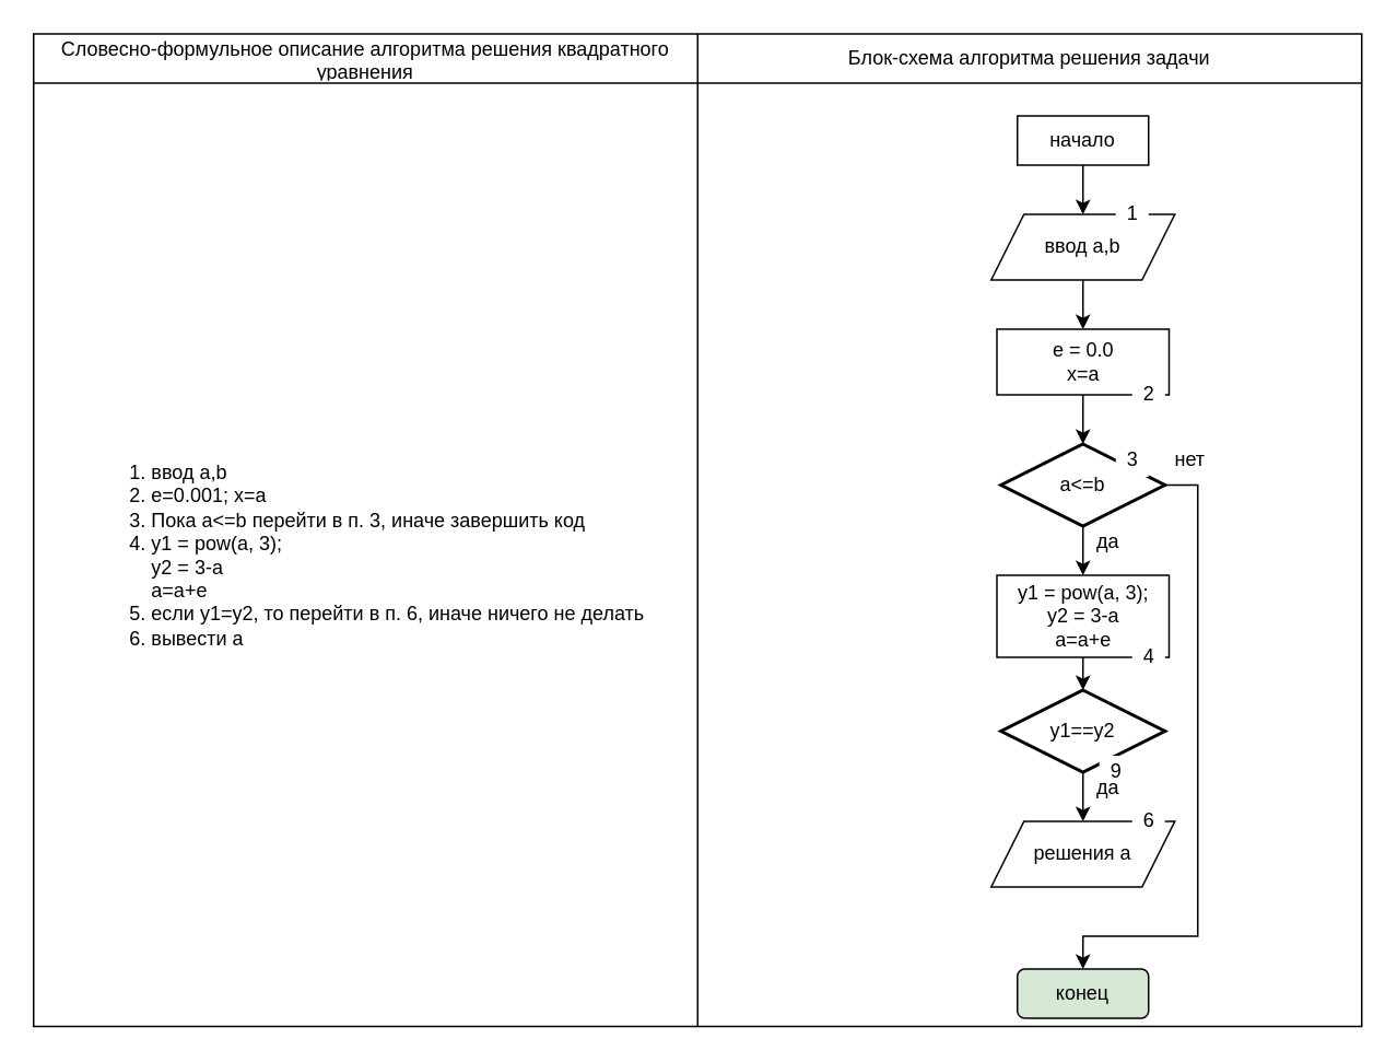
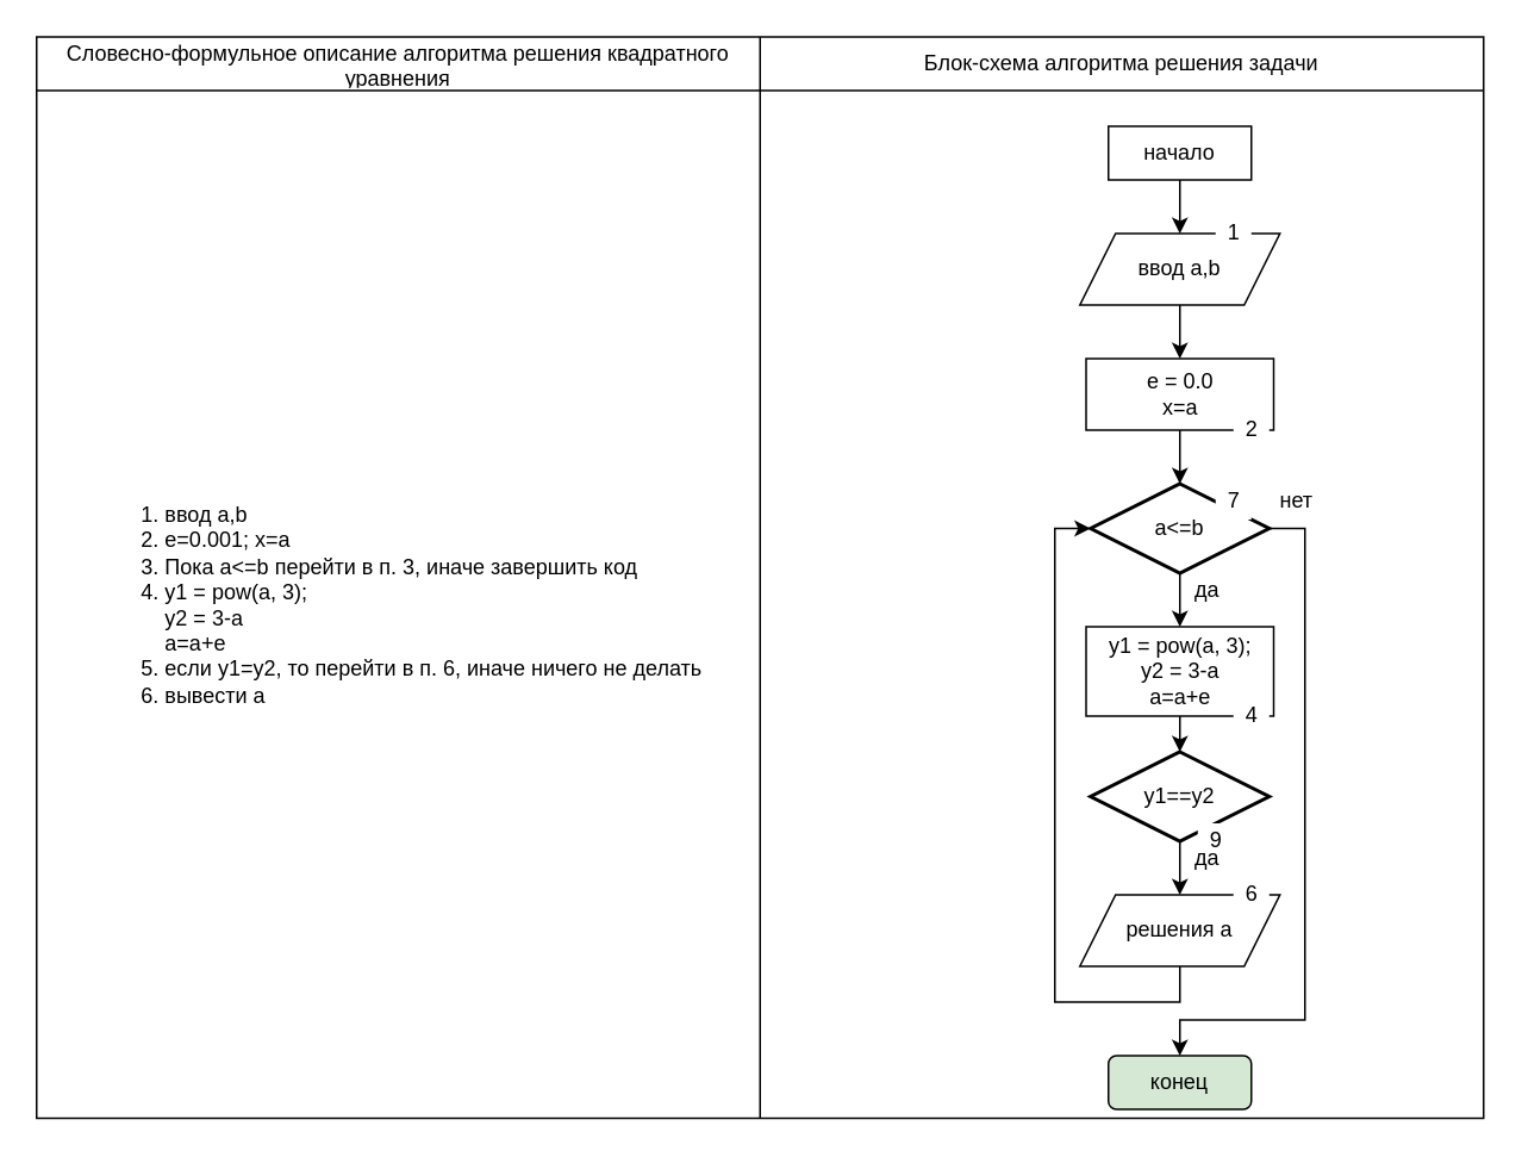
  <mxCell id="0" />
  <mxCell id="1" parent="0" />
  <mxCell id="2" value="" style="shape=table;startSize=0;container=1;collapsible=0;childLayout=tableLayout;" vertex="1" parent="1"><mxGeometry x="20" y="20" width="810" height="605" as="geometry" /></mxCell>
  <mxCell id="3" value="" style="shape=partialRectangle;collapsible=0;dropTarget=0;pointerEvents=0;fillColor=none;top=0;left=0;bottom=0;right=0;points=[[0,0.5],[1,0.5]];portConstraint=eastwest;" vertex="1" parent="2"><mxGeometry width="810" height="30" as="geometry" /></mxCell>
  <mxCell id="4" value="Словесно-формульное описание алгоритма решения квадратного уравнения" style="shape=partialRectangle;html=1;whiteSpace=wrap;connectable=0;overflow=hidden;fillColor=none;top=0;left=0;bottom=0;right=0;pointerEvents=1;" vertex="1" parent="3"><mxGeometry width="405" height="30" as="geometry"><mxRectangle width="405" height="30" as="alternateBounds" /></mxGeometry></mxCell>
  <mxCell id="5" value="Блок-схема алгоритма решения задачи" style="shape=partialRectangle;html=1;whiteSpace=wrap;connectable=0;overflow=hidden;fillColor=none;top=0;left=0;bottom=0;right=0;pointerEvents=1;" vertex="1" parent="3"><mxGeometry x="405" width="405" height="30" as="geometry"><mxRectangle width="405" height="30" as="alternateBounds" /></mxGeometry></mxCell>
  <mxCell id="6" value="" style="shape=partialRectangle;collapsible=0;dropTarget=0;pointerEvents=0;fillColor=none;top=0;left=0;bottom=0;right=0;points=[[0,0.5],[1,0.5]];portConstraint=eastwest;" vertex="1" parent="2"><mxGeometry y="30" width="810" height="575" as="geometry" /></mxCell>
  <mxCell id="7" value="&lt;div align=&quot;left&quot;&gt;&lt;ol&gt;&lt;li&gt;ввод a,b&lt;/li&gt;&lt;li&gt;e=0.001; x=a&lt;/li&gt;&lt;li&gt;Пока a&amp;lt;=b перейти в п. 3, иначе завершить код&lt;/li&gt;&lt;li&gt;&lt;div&gt;y1 = pow(a, 3);&lt;/div&gt;&lt;div&gt;y2 = 3-a&lt;/div&gt;&lt;div&gt;a=a+e&lt;/div&gt;&lt;/li&gt;&lt;li&gt;если y1=y2, то перейти в п. 6, иначе ничего не делать&lt;/li&gt;&lt;li&gt;вывести a&lt;br&gt;&lt;/li&gt;&lt;/ol&gt;&lt;/div&gt;" style="shape=partialRectangle;html=1;whiteSpace=wrap;connectable=0;overflow=hidden;fillColor=none;top=0;left=0;bottom=0;right=0;pointerEvents=1;" vertex="1" parent="6"><mxGeometry width="405" height="575" as="geometry"><mxRectangle width="405" height="575" as="alternateBounds" /></mxGeometry></mxCell>
  <mxCell id="8" value="" style="shape=partialRectangle;html=1;whiteSpace=wrap;connectable=0;overflow=hidden;fillColor=none;top=0;left=0;bottom=0;right=0;pointerEvents=1;" vertex="1" parent="6"><mxGeometry x="405" width="405" height="575" as="geometry"><mxRectangle width="405" height="575" as="alternateBounds" /></mxGeometry></mxCell>
  <mxCell id="9" style="edgeStyle=orthogonalEdgeStyle;rounded=0;orthogonalLoop=1;jettySize=auto;html=1;exitX=0.5;exitY=1;exitDx=0;exitDy=0;" edge="1" parent="1" source="10"><mxGeometry relative="1" as="geometry"><mxPoint x="660" y="130" as="targetPoint" /></mxGeometry></mxCell>
  <mxCell id="10" value="начало" style="whiteSpace=wrap;html=1;rounded=0;" vertex="1" parent="1"><mxGeometry x="620" y="70" width="80" height="30" as="geometry" /></mxCell>
  <mxCell id="11" style="edgeStyle=orthogonalEdgeStyle;rounded=0;orthogonalLoop=1;jettySize=auto;html=1;exitX=0.5;exitY=1;exitDx=0;exitDy=0;" edge="1" parent="1" source="12"><mxGeometry relative="1" as="geometry"><mxPoint x="660" y="200" as="targetPoint" /></mxGeometry></mxCell>
  <mxCell id="12" value="ввод a,b" style="shape=parallelogram;perimeter=parallelogramPerimeter;whiteSpace=wrap;html=1;fixedSize=1;" vertex="1" parent="1"><mxGeometry x="604" y="130" width="112" height="40" as="geometry" /></mxCell>
  <mxCell id="13" style="edgeStyle=orthogonalEdgeStyle;rounded=0;orthogonalLoop=1;jettySize=auto;html=1;exitX=0.5;exitY=1;exitDx=0;exitDy=0;" edge="1" parent="1" source="14"><mxGeometry relative="1" as="geometry"><mxPoint x="660" y="270" as="targetPoint" /></mxGeometry></mxCell>
  <mxCell id="14" value="&lt;div&gt;e = 0.0&lt;/div&gt;x=a" style="rounded=0;whiteSpace=wrap;html=1;" vertex="1" parent="1"><mxGeometry x="607.5" y="200" width="105" height="40" as="geometry" /></mxCell>
  <mxCell id="15" style="edgeStyle=orthogonalEdgeStyle;rounded=0;orthogonalLoop=1;jettySize=auto;html=1;exitX=0.5;exitY=1;exitDx=0;exitDy=0;exitPerimeter=0;" edge="1" parent="1" source="17"><mxGeometry relative="1" as="geometry"><mxPoint x="660" y="350" as="targetPoint" /></mxGeometry></mxCell>
  <mxCell id="16" style="edgeStyle=orthogonalEdgeStyle;rounded=0;orthogonalLoop=1;jettySize=auto;html=1;exitX=1;exitY=0.5;exitDx=0;exitDy=0;exitPerimeter=0;entryX=0.5;entryY=0;entryDx=0;entryDy=0;" edge="1" parent="1" source="17" target="26"><mxGeometry relative="1" as="geometry"><mxPoint x="740" y="295" as="targetPoint" /><Array as="points"><mxPoint x="730" y="295" /><mxPoint x="730" y="570" /><mxPoint x="660" y="570" /></Array></mxGeometry></mxCell>
  <mxCell id="17" value="a&amp;lt;=b" style="strokeWidth=2;html=1;shape=mxgraph.flowchart.decision;whiteSpace=wrap;fontFamily=Helvetica;" vertex="1" parent="1"><mxGeometry x="610" y="270" width="100" height="50" as="geometry" /></mxCell>
  <mxCell id="18" value="да" style="text;html=1;align=center;verticalAlign=middle;resizable=0;points=[];autosize=1;strokeColor=none;fillColor=none;" vertex="1" parent="1"><mxGeometry x="660" y="320" width="30" height="20" as="geometry" /></mxCell>
  <mxCell id="19" value="нет" style="text;html=1;align=center;verticalAlign=middle;resizable=0;points=[];autosize=1;strokeColor=none;fillColor=none;" vertex="1" parent="1"><mxGeometry x="710" y="270" width="30" height="20" as="geometry" /></mxCell>
  <mxCell id="20" style="edgeStyle=orthogonalEdgeStyle;rounded=0;orthogonalLoop=1;jettySize=auto;html=1;exitX=0.5;exitY=1;exitDx=0;exitDy=0;" edge="1" parent="1" source="21"><mxGeometry relative="1" as="geometry"><mxPoint x="660" y="420" as="targetPoint" /></mxGeometry></mxCell>
  <mxCell id="21" value="&lt;div&gt;y1 = pow(a, 3);&lt;/div&gt;&lt;div&gt;y2 = 3-a&lt;/div&gt;&lt;div&gt;a=a+e&lt;/div&gt;" style="rounded=0;whiteSpace=wrap;html=1;" vertex="1" parent="1"><mxGeometry x="607.5" y="350" width="105" height="50" as="geometry" /></mxCell>
  <mxCell id="22" style="edgeStyle=orthogonalEdgeStyle;rounded=0;orthogonalLoop=1;jettySize=auto;html=1;exitX=0.5;exitY=1;exitDx=0;exitDy=0;exitPerimeter=0;" edge="1" parent="1" source="23"><mxGeometry relative="1" as="geometry"><mxPoint x="660" y="500" as="targetPoint" /></mxGeometry></mxCell>
  <mxCell id="23" value="y1==y2" style="strokeWidth=2;html=1;shape=mxgraph.flowchart.decision;whiteSpace=wrap;fontFamily=Helvetica;" vertex="1" parent="1"><mxGeometry x="610" y="420" width="100" height="50" as="geometry" /></mxCell>
+ <mxCell id="24" style="edgeStyle=orthogonalEdgeStyle;rounded=0;orthogonalLoop=1;jettySize=auto;html=1;exitX=0.5;exitY=1;exitDx=0;exitDy=0;entryX=0;entryY=0.5;entryDx=0;entryDy=0;entryPerimeter=0;" edge="1" parent="1" source="25" target="17"><mxGeometry relative="1" as="geometry" /></mxCell>
  <mxCell id="25" value="решения а" style="shape=parallelogram;perimeter=parallelogramPerimeter;whiteSpace=wrap;html=1;fixedSize=1;" vertex="1" parent="1"><mxGeometry x="604" y="500" width="112" height="40" as="geometry" /></mxCell>
  <mxCell id="26" value="конец" style="rounded=1;whiteSpace=wrap;html=1;fillColor=#d5e8d4;" vertex="1" parent="1"><mxGeometry x="620" y="590" width="80" height="30" as="geometry" /></mxCell>
  <mxCell id="27" value="9" style="text;html=1;align=center;verticalAlign=middle;resizable=0;points=[];autosize=1;strokeColor=none;fillColor=#FFFFFF;" vertex="1" parent="1"><mxGeometry x="670" y="460" width="20" height="20" as="geometry" /></mxCell>
  <mxCell id="28" value="4" style="text;html=1;align=center;verticalAlign=middle;resizable=0;points=[];autosize=1;strokeColor=none;fillColor=#FFFFFF;" vertex="1" parent="1"><mxGeometry x="690" y="390" width="20" height="20" as="geometry" /></mxCell>
- <mxCell id="29" value="3" style="text;html=1;align=center;verticalAlign=middle;resizable=0;points=[];autosize=1;strokeColor=none;fillColor=#FFFFFF;" vertex="1" parent="1"><mxGeometry x="680" y="270" width="20" height="20" as="geometry" /></mxCell>
+ <mxCell id="29" value="7" style="text;html=1;align=center;verticalAlign=middle;resizable=0;points=[];autosize=1;strokeColor=none;fillColor=#FFFFFF;" vertex="1" parent="1"><mxGeometry x="680" y="270" width="20" height="20" as="geometry" /></mxCell>
  <mxCell id="30" value="2" style="text;html=1;align=center;verticalAlign=middle;resizable=0;points=[];autosize=1;strokeColor=none;fillColor=#FFFFFF;" vertex="1" parent="1"><mxGeometry x="690" y="230" width="20" height="20" as="geometry" /></mxCell>
  <mxCell id="31" value="1" style="text;html=1;align=center;verticalAlign=middle;resizable=0;points=[];autosize=1;strokeColor=none;fillColor=#FFFFFF;" vertex="1" parent="1"><mxGeometry x="680" y="120" width="20" height="20" as="geometry" /></mxCell>
  <mxCell id="32" value="6" style="text;html=1;align=center;verticalAlign=middle;resizable=0;points=[];autosize=1;strokeColor=none;fillColor=#FFFFFF;" vertex="1" parent="1"><mxGeometry x="690" y="490" width="20" height="20" as="geometry" /></mxCell>
  <mxCell id="33" value="да" style="text;html=1;align=center;verticalAlign=middle;resizable=0;points=[];autosize=1;strokeColor=none;fillColor=none;" vertex="1" parent="1"><mxGeometry x="660" y="470" width="30" height="20" as="geometry" /></mxCell>
